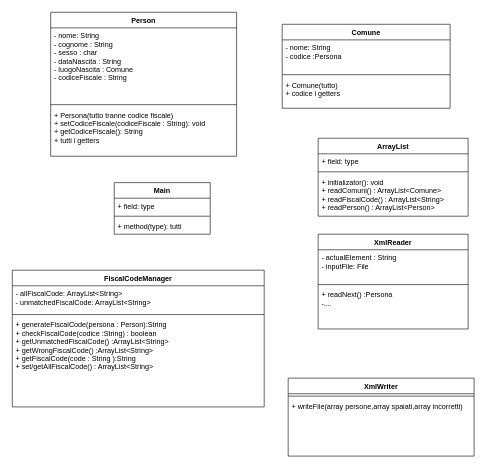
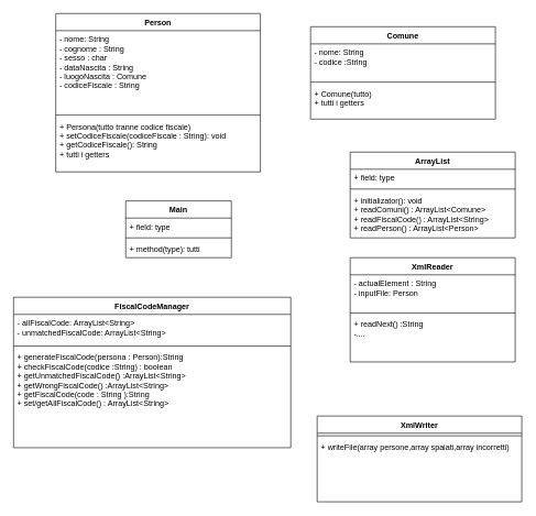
  <mxCell id="0" />
  <mxCell id="1" parent="0" />
  <mxCell id="2" value="Person" style="swimlane;fontStyle=1;align=center;verticalAlign=top;childLayout=stackLayout;horizontal=1;startSize=26;horizontalStack=0;resizeParent=1;resizeParentMax=0;resizeLast=0;collapsible=1;marginBottom=0;" vertex="1" parent="1"><mxGeometry x="84" y="20" width="310" height="240" as="geometry" /></mxCell>
  <mxCell id="3" value="- nome: String&#10;- cognome : String&#10;- sesso : char&#10;- dataNascita : String&#10;- luogoNascita : Comune&#10;- codiceFiscale : String" style="text;strokeColor=none;fillColor=none;align=left;verticalAlign=top;spacingLeft=4;spacingRight=4;overflow=hidden;rotatable=0;points=[[0,0.5],[1,0.5]];portConstraint=eastwest;" vertex="1" parent="2"><mxGeometry y="26" width="310" height="124" as="geometry" /></mxCell>
  <mxCell id="4" value="" style="line;strokeWidth=1;fillColor=none;align=left;verticalAlign=middle;spacingTop=-1;spacingLeft=3;spacingRight=3;rotatable=0;labelPosition=right;points=[];portConstraint=eastwest;" vertex="1" parent="2"><mxGeometry y="150" width="310" height="8" as="geometry" /></mxCell>
  <mxCell id="5" value="+ Persona(tutto tranne codice fiscale)&#10;+ setCodiceFiscale(codiceFiscale : String): void&#10;+ getCodiceFiscale(): String&#10;+ tutti i getters" style="text;strokeColor=none;fillColor=none;align=left;verticalAlign=top;spacingLeft=4;spacingRight=4;overflow=hidden;rotatable=0;points=[[0,0.5],[1,0.5]];portConstraint=eastwest;" vertex="1" parent="2"><mxGeometry y="158" width="310" height="82" as="geometry" /></mxCell>
  <mxCell id="6" value="Comune" style="swimlane;fontStyle=1;align=center;verticalAlign=top;childLayout=stackLayout;horizontal=1;startSize=26;horizontalStack=0;resizeParent=1;resizeParentMax=0;resizeLast=0;collapsible=1;marginBottom=0;" vertex="1" parent="1"><mxGeometry x="470" y="40" width="280" height="140" as="geometry" /></mxCell>
- <mxCell id="7" value="- nome: String&#10;- codice :Persona" style="text;strokeColor=none;fillColor=none;align=left;verticalAlign=top;spacingLeft=4;spacingRight=4;overflow=hidden;rotatable=0;points=[[0,0.5],[1,0.5]];portConstraint=eastwest;" vertex="1" parent="6"><mxGeometry y="26" width="280" height="54" as="geometry" /></mxCell>
+ <mxCell id="7" value="- nome: String&#10;- codice :String" style="text;strokeColor=none;fillColor=none;align=left;verticalAlign=top;spacingLeft=4;spacingRight=4;overflow=hidden;rotatable=0;points=[[0,0.5],[1,0.5]];portConstraint=eastwest;" vertex="1" parent="6"><mxGeometry y="26" width="280" height="54" as="geometry" /></mxCell>
  <mxCell id="8" value="" style="line;strokeWidth=1;fillColor=none;align=left;verticalAlign=middle;spacingTop=-1;spacingLeft=3;spacingRight=3;rotatable=0;labelPosition=right;points=[];portConstraint=eastwest;" vertex="1" parent="6"><mxGeometry y="80" width="280" height="8" as="geometry" /></mxCell>
- <mxCell id="9" value="+ Comune(tutto)&#10;+ codice i getters" style="text;strokeColor=none;fillColor=none;align=left;verticalAlign=top;spacingLeft=4;spacingRight=4;overflow=hidden;rotatable=0;points=[[0,0.5],[1,0.5]];portConstraint=eastwest;" vertex="1" parent="6"><mxGeometry y="88" width="280" height="52" as="geometry" /></mxCell>
+ <mxCell id="9" value="+ Comune(tutto)&#10;+ tutti i getters" style="text;strokeColor=none;fillColor=none;align=left;verticalAlign=top;spacingLeft=4;spacingRight=4;overflow=hidden;rotatable=0;points=[[0,0.5],[1,0.5]];portConstraint=eastwest;" vertex="1" parent="6"><mxGeometry y="88" width="280" height="52" as="geometry" /></mxCell>
  <mxCell id="10" value="Main" style="swimlane;fontStyle=1;align=center;verticalAlign=top;childLayout=stackLayout;horizontal=1;startSize=26;horizontalStack=0;resizeParent=1;resizeParentMax=0;resizeLast=0;collapsible=1;marginBottom=0;" vertex="1" parent="1"><mxGeometry x="190" y="304" width="160" height="86" as="geometry" /></mxCell>
  <mxCell id="11" value="+ field: type" style="text;strokeColor=none;fillColor=none;align=left;verticalAlign=top;spacingLeft=4;spacingRight=4;overflow=hidden;rotatable=0;points=[[0,0.5],[1,0.5]];portConstraint=eastwest;" vertex="1" parent="10"><mxGeometry y="26" width="160" height="26" as="geometry" /></mxCell>
  <mxCell id="12" value="" style="line;strokeWidth=1;fillColor=none;align=left;verticalAlign=middle;spacingTop=-1;spacingLeft=3;spacingRight=3;rotatable=0;labelPosition=right;points=[];portConstraint=eastwest;" vertex="1" parent="10"><mxGeometry y="52" width="160" height="8" as="geometry" /></mxCell>
  <mxCell id="13" value="+ method(type): tutti" style="text;strokeColor=none;fillColor=none;align=left;verticalAlign=top;spacingLeft=4;spacingRight=4;overflow=hidden;rotatable=0;points=[[0,0.5],[1,0.5]];portConstraint=eastwest;" vertex="1" parent="10"><mxGeometry y="60" width="160" height="26" as="geometry" /></mxCell>
  <mxCell id="14" value="XmlReader" style="swimlane;fontStyle=1;align=center;verticalAlign=top;childLayout=stackLayout;horizontal=1;startSize=26;horizontalStack=0;resizeParent=1;resizeParentMax=0;resizeLast=0;collapsible=1;marginBottom=0;" vertex="1" parent="1"><mxGeometry x="530" y="390" width="250" height="158" as="geometry" /></mxCell>
- <mxCell id="15" value="- actualElement : String&#10;- inputFile: File" style="text;strokeColor=none;fillColor=none;align=left;verticalAlign=top;spacingLeft=4;spacingRight=4;overflow=hidden;rotatable=0;points=[[0,0.5],[1,0.5]];portConstraint=eastwest;" vertex="1" parent="14"><mxGeometry y="26" width="250" height="54" as="geometry" /></mxCell>
+ <mxCell id="15" value="- actualElement : String&#10;- inputFile: Person" style="text;strokeColor=none;fillColor=none;align=left;verticalAlign=top;spacingLeft=4;spacingRight=4;overflow=hidden;rotatable=0;points=[[0,0.5],[1,0.5]];portConstraint=eastwest;" vertex="1" parent="14"><mxGeometry y="26" width="250" height="54" as="geometry" /></mxCell>
  <mxCell id="16" value="" style="line;strokeWidth=1;fillColor=none;align=left;verticalAlign=middle;spacingTop=-1;spacingLeft=3;spacingRight=3;rotatable=0;labelPosition=right;points=[];portConstraint=eastwest;" vertex="1" parent="14"><mxGeometry y="80" width="250" height="8" as="geometry" /></mxCell>
- <mxCell id="17" value="+ readNext() :Persona&#10;-...." style="text;strokeColor=none;fillColor=none;align=left;verticalAlign=top;spacingLeft=4;spacingRight=4;overflow=hidden;rotatable=0;points=[[0,0.5],[1,0.5]];portConstraint=eastwest;" vertex="1" parent="14"><mxGeometry y="88" width="250" height="70" as="geometry" /></mxCell>
+ <mxCell id="17" value="+ readNext() :String&#10;-...." style="text;strokeColor=none;fillColor=none;align=left;verticalAlign=top;spacingLeft=4;spacingRight=4;overflow=hidden;rotatable=0;points=[[0,0.5],[1,0.5]];portConstraint=eastwest;" vertex="1" parent="14"><mxGeometry y="88" width="250" height="70" as="geometry" /></mxCell>
  <mxCell id="18" value="ArrayList" style="swimlane;fontStyle=1;align=center;verticalAlign=top;childLayout=stackLayout;horizontal=1;startSize=26;horizontalStack=0;resizeParent=1;resizeParentMax=0;resizeLast=0;collapsible=1;marginBottom=0;" vertex="1" parent="1"><mxGeometry x="530" y="230" width="250" height="130" as="geometry" /></mxCell>
  <mxCell id="19" value="+ field: type" style="text;strokeColor=none;fillColor=none;align=left;verticalAlign=top;spacingLeft=4;spacingRight=4;overflow=hidden;rotatable=0;points=[[0,0.5],[1,0.5]];portConstraint=eastwest;" vertex="1" parent="18"><mxGeometry y="26" width="250" height="26" as="geometry" /></mxCell>
  <mxCell id="20" value="" style="line;strokeWidth=1;fillColor=none;align=left;verticalAlign=middle;spacingTop=-1;spacingLeft=3;spacingRight=3;rotatable=0;labelPosition=right;points=[];portConstraint=eastwest;" vertex="1" parent="18"><mxGeometry y="52" width="250" height="8" as="geometry" /></mxCell>
  <mxCell id="21" value="+ initializator(): void&#10;+ readComuni() : ArrayList&lt;Comune&gt;&#10;+ readFiscalCode() : ArrayList&lt;String&gt;&#10;+ readPerson() : ArrayList&lt;Person&gt;" style="text;strokeColor=none;fillColor=none;align=left;verticalAlign=top;spacingLeft=4;spacingRight=4;overflow=hidden;rotatable=0;points=[[0,0.5],[1,0.5]];portConstraint=eastwest;" vertex="1" parent="18"><mxGeometry y="60" width="250" height="70" as="geometry" /></mxCell>
  <mxCell id="22" value="FiscalCodeManager" style="swimlane;fontStyle=1;align=center;verticalAlign=top;childLayout=stackLayout;horizontal=1;startSize=26;horizontalStack=0;resizeParent=1;resizeParentMax=0;resizeLast=0;collapsible=1;marginBottom=0;" vertex="1" parent="1"><mxGeometry x="20" y="450" width="420" height="228" as="geometry" /></mxCell>
  <mxCell id="23" value="- allFiscalCode: ArrayList&lt;String&gt;&#10;- unmatchedFiscalCode: ArrayList&lt;String&gt;" style="text;strokeColor=none;fillColor=none;align=left;verticalAlign=top;spacingLeft=4;spacingRight=4;overflow=hidden;rotatable=0;points=[[0,0.5],[1,0.5]];portConstraint=eastwest;" vertex="1" parent="22"><mxGeometry y="26" width="420" height="44" as="geometry" /></mxCell>
  <mxCell id="24" value="" style="line;strokeWidth=1;fillColor=none;align=left;verticalAlign=middle;spacingTop=-1;spacingLeft=3;spacingRight=3;rotatable=0;labelPosition=right;points=[];portConstraint=eastwest;" vertex="1" parent="22"><mxGeometry y="70" width="420" height="8" as="geometry" /></mxCell>
  <mxCell id="25" value="+ generateFiscalCode(persona : Person):String&#10;+ checkFiscalCode(codice :String) : boolean&#10;+ getUnmatchedFiscalCode() :ArrayList&lt;String&gt;&#10;+ getWrongFiscalCode() :ArrayList&lt;String&gt;&#10;+ getFiscalCode(code : String ):String&#10;+ set/getAllFiscalCode() : ArrayList&lt;String&gt;" style="text;strokeColor=none;fillColor=none;align=left;verticalAlign=top;spacingLeft=4;spacingRight=4;overflow=hidden;rotatable=0;points=[[0,0.5],[1,0.5]];portConstraint=eastwest;" vertex="1" parent="22"><mxGeometry y="78" width="420" height="150" as="geometry" /></mxCell>
  <mxCell id="26" value="XmlWriter" style="swimlane;fontStyle=1;align=center;verticalAlign=top;childLayout=stackLayout;horizontal=1;startSize=26;horizontalStack=0;resizeParent=1;resizeParentMax=0;resizeLast=0;collapsible=1;marginBottom=0;" vertex="1" parent="1"><mxGeometry x="480" y="630" width="310" height="130" as="geometry" /></mxCell>
  <mxCell id="27" value="" style="line;strokeWidth=1;fillColor=none;align=left;verticalAlign=middle;spacingTop=-1;spacingLeft=3;spacingRight=3;rotatable=0;labelPosition=right;points=[];portConstraint=eastwest;" vertex="1" parent="26"><mxGeometry y="26" width="310" height="8" as="geometry" /></mxCell>
  <mxCell id="28" value="+ writeFile(array persone,array spaiati,array incorretti)" style="text;strokeColor=none;fillColor=none;align=left;verticalAlign=top;spacingLeft=4;spacingRight=4;overflow=hidden;rotatable=0;points=[[0,0.5],[1,0.5]];portConstraint=eastwest;" vertex="1" parent="26"><mxGeometry y="34" width="310" height="96" as="geometry" /></mxCell>
